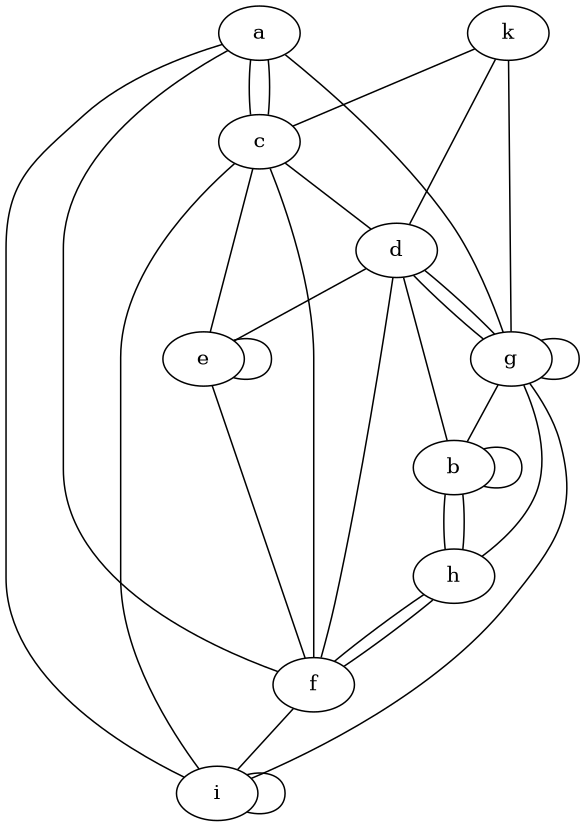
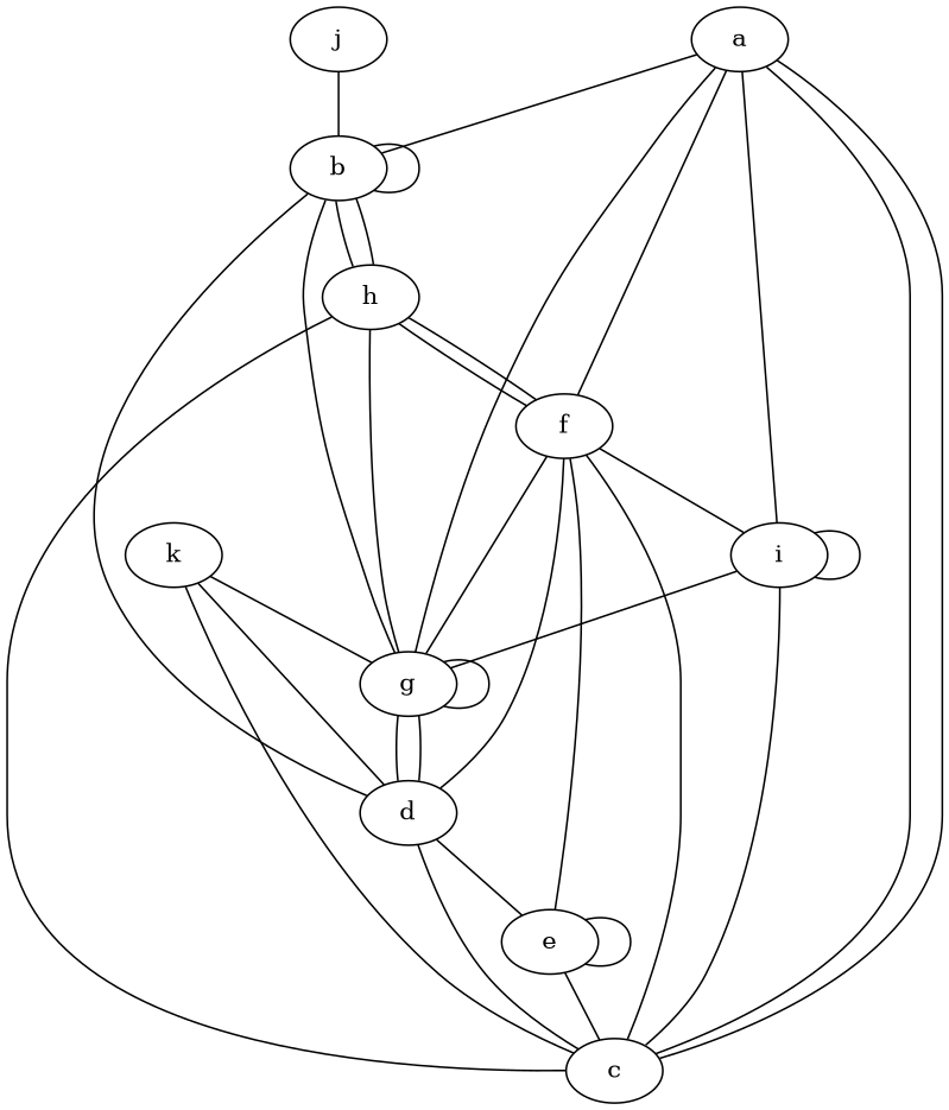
  graph {
    n1 [label=a]
    n2 [label=b]
    n3 [label=c]
    n4 [label=g]
    n5 [label=h]
    n6 [label=d]
    n7 [label=e]
    n8 [label=f]
    n9 [label=i]
+   n10 [label=j]
    n11 [label=k]
+   n1 -- n2
    n1 -- n3
    n1 -- n4
    n2 -- n2
    n2 -- n5
    n2 -- n6
    n3 -- n1
    n3 -- n6
    n4 -- n2
    n4 -- n4
    n4 -- n5
    n4 -- n6
    n5 -- n2
+   n5 -- n3
    n5 -- n8
    n6 -- n4
    n6 -- n7
    n6 -- n8
    n7 -- n3
    n7 -- n7
    n7 -- n8
    n8 -- n1
    n8 -- n3
+   n8 -- n4
    n8 -- n5
    n8 -- n9
    n9 -- n1
    n9 -- n3
    n9 -- n4
    n9 -- n9
+   n10 -- n2
    n11 -- n3
    n11 -- n4
    n11 -- n6
  }
